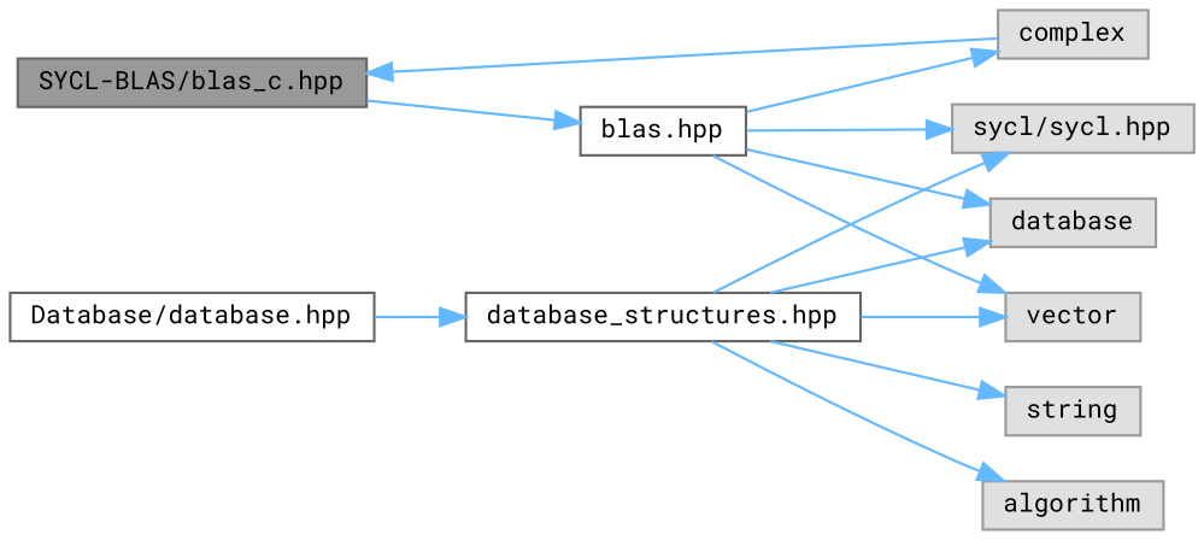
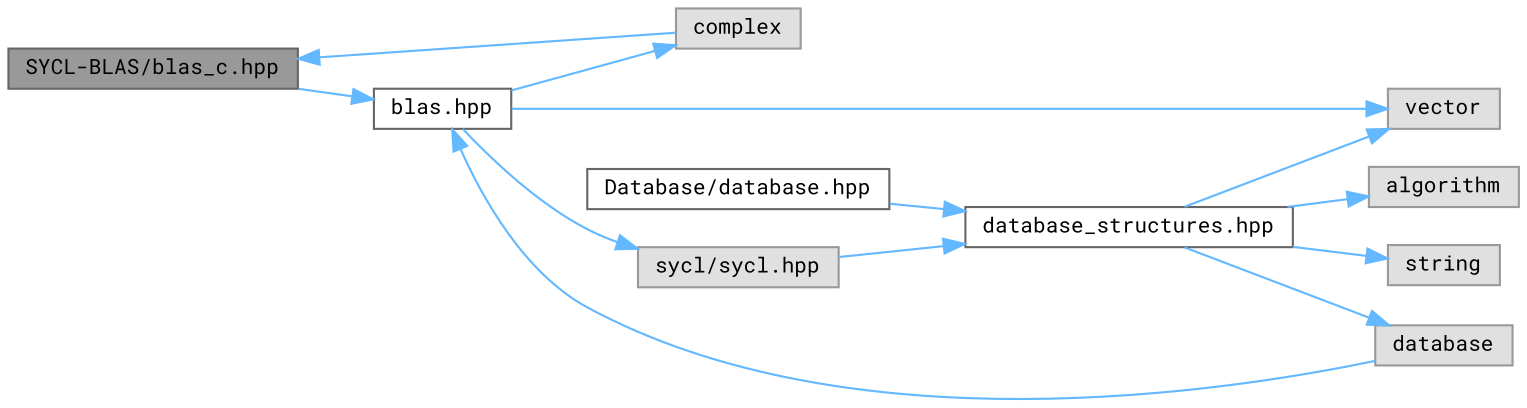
  digraph {
    fontname="Roboto Mono"
    rankdir=LR
    node [color=grey60 fillcolor="#E0E0E0" fontname="Roboto Mono" fontsize=10 shape=box style=filled]
    edge [color=steelblue1 fontname="Roboto Mono" fontsize=10 labelfontname=Helvetica labelfontsize=10 style=solid]
    n1 [color=gray40 fillcolor=grey60 fontcolor=black height=0.2 label="SYCL-BLAS/blas_c.hpp" width=0.4]
    n2 [color=grey40 fillcolor=white height=0.2 label="blas.hpp" width=0.4]
    n3 [height=0.2 label=complex width=0.4]
    n4 [height=0.2 label="sycl/sycl.hpp" width=0.4]
    n5 [height=0.2 label=database width=0.4]
    n6 [height=0.2 label=vector width=0.4]
    n7 [color=grey40 fillcolor=white height=0.2 label="Database/database.hpp" width=0.4]
    n8 [color=grey40 fillcolor=white height=0.2 label="database_structures.hpp" width=0.4]
    n9 [height=0.2 label=string width=0.4]
    n10 [height=0.2 label=algorithm width=0.4]
    n1 -> n2
    n2 -> n3
    n2 -> n4
-   n2 -> n5
+   n5 -> n2
    n2 -> n6
    n3 -> n1
    n7 -> n8
-   n8 -> n4
+   n4 -> n8
    n8 -> n5
    n8 -> n6
    n8 -> n9
    n8 -> n10
  }
